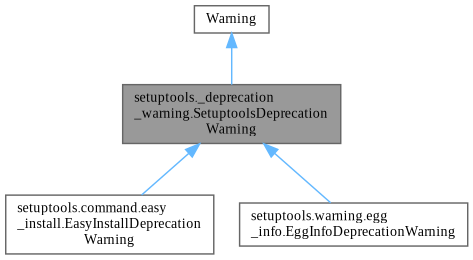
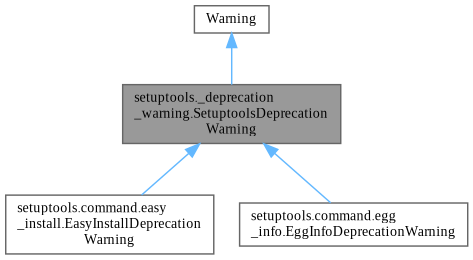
  digraph {
    rankdir=TB
    fontname="Liberation Serif"
    node [color=gray40 fillcolor=white fontname="Liberation Serif" fontsize=10 shape=box style=filled]
    edge [color=steelblue1 dir=back fontname="Liberation Serif" fontsize=10 labelfontname=Helvetica labelfontsize=10 style=solid]
    n1 [fillcolor=grey60 fontcolor=black height=0.2 label="setuptools._deprecation\l_warning.SetuptoolsDeprecation\lWarning" width=0.4]
    n2 [height=0.2 label="setuptools.command.easy\l_install.EasyInstallDeprecation\lWarning" width=0.4]
-   n3 [height=0.2 label="setuptools.warning.egg\l_info.EggInfoDeprecationWarning" width=0.4]
+   n3 [height=0.2 label="setuptools.command.egg\l_info.EggInfoDeprecationWarning" width=0.4]
    n4 [height=0.2 label=Warning width=0.4]
    n1 -> n2
    n1 -> n3
    n4 -> n1
  }
